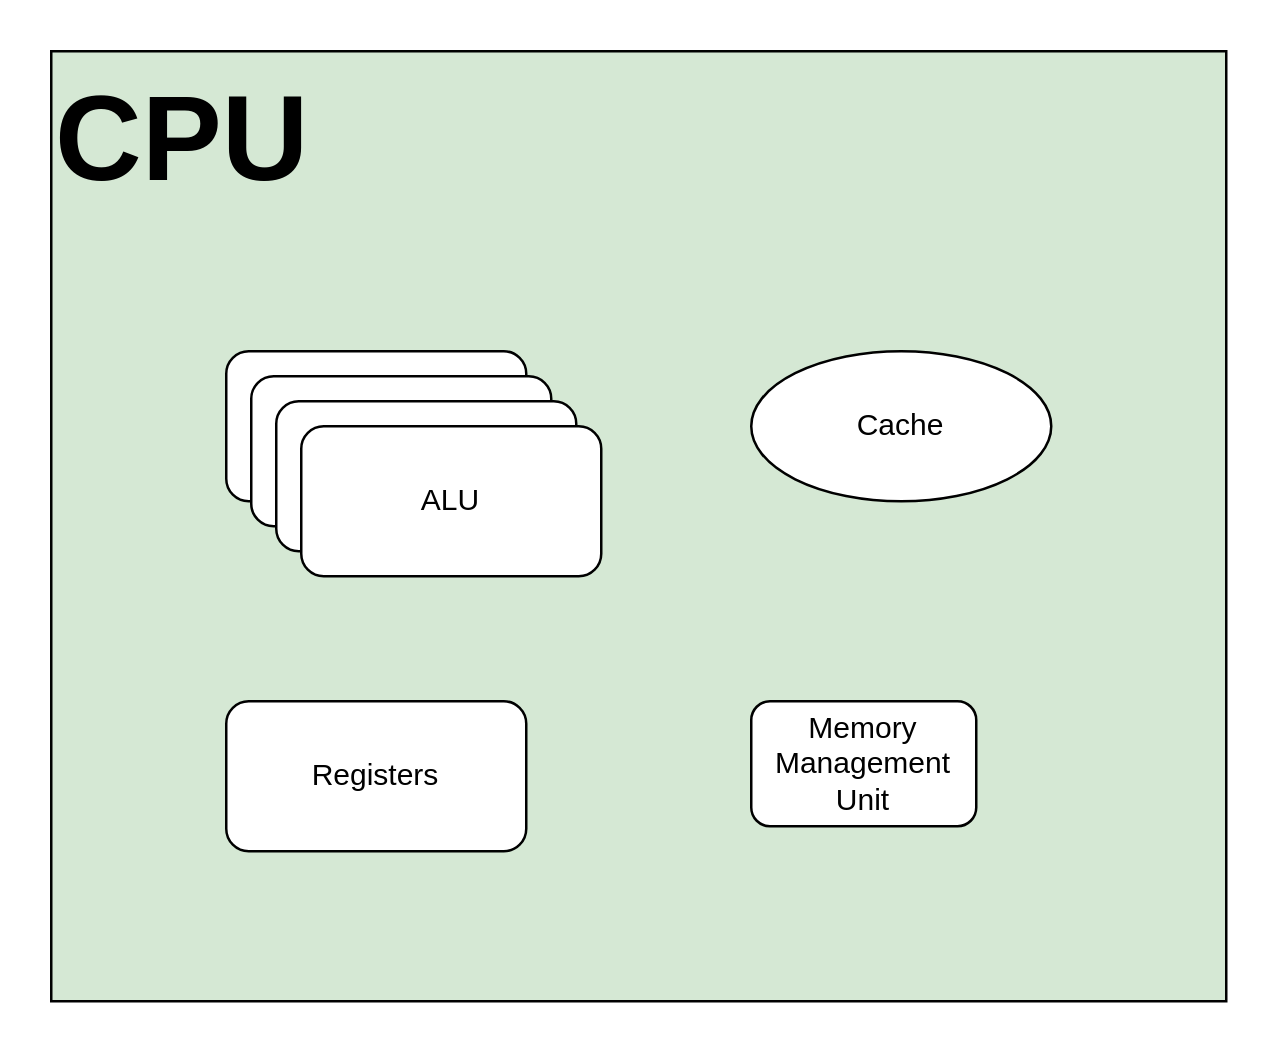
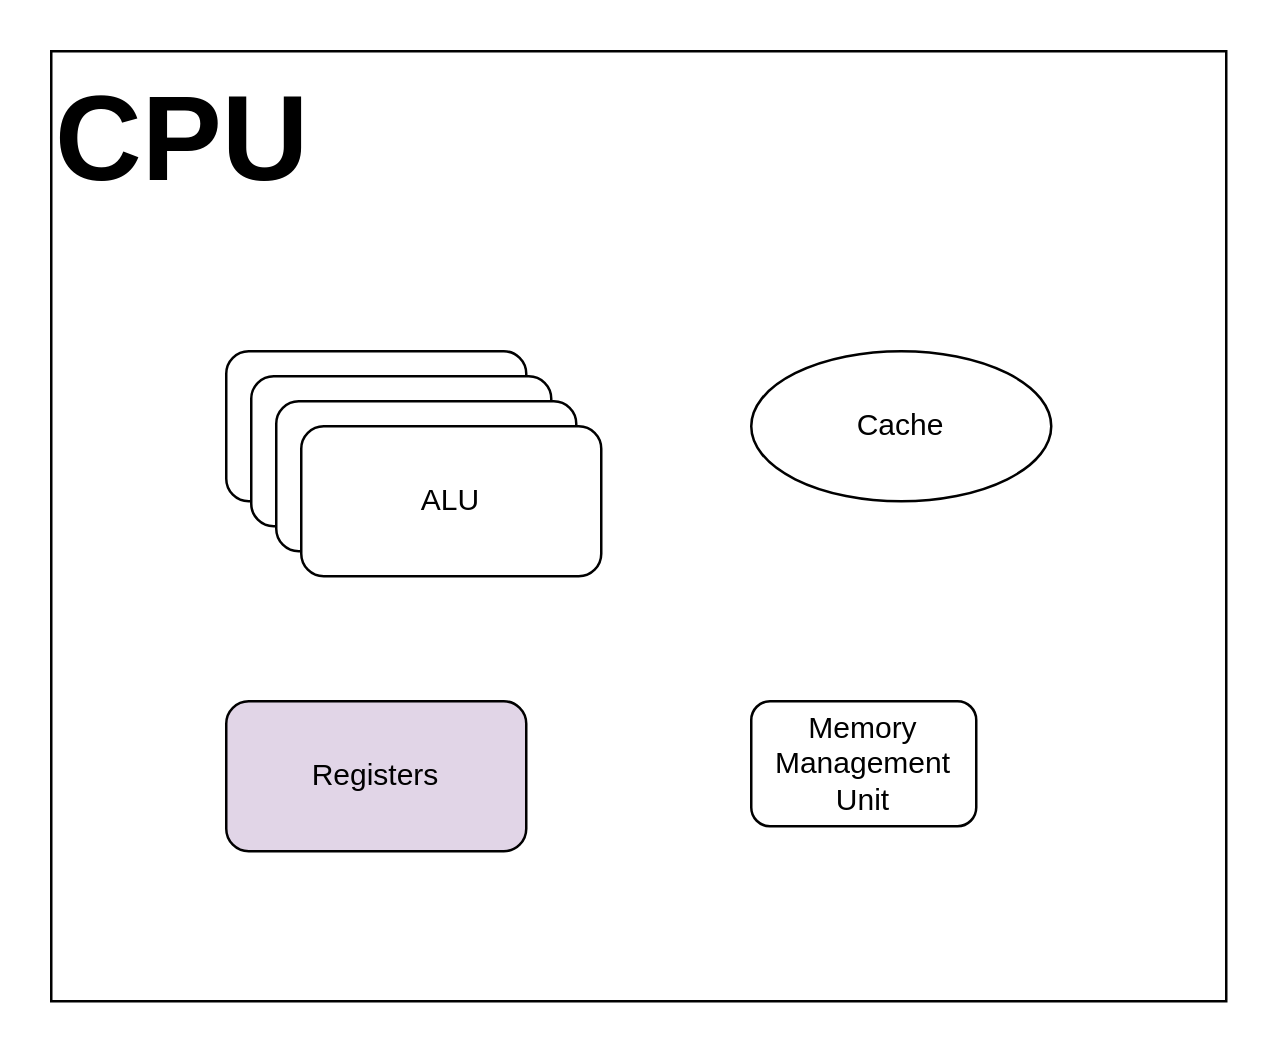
  <mxCell id="0" />
  <mxCell id="1" parent="0" />
- <mxCell id="2" value="CPU" style="rounded=0;whiteSpace=wrap;html=1;fontSize=48;fontStyle=1;align=left;verticalAlign=top;fillColor=#d5e8d4;" vertex="1" parent="1"><mxGeometry x="20" y="20" width="470" height="380" as="geometry" /></mxCell>
+ <mxCell id="2" value="CPU" style="rounded=0;whiteSpace=wrap;html=1;fontSize=48;fontStyle=1;align=left;verticalAlign=top;" vertex="1" parent="1"><mxGeometry x="20" y="20" width="470" height="380" as="geometry" /></mxCell>
  <mxCell id="3" value="ALU" style="rounded=1;whiteSpace=wrap;html=1;" vertex="1" parent="1"><mxGeometry x="90" y="140" width="120" height="60" as="geometry" /></mxCell>
  <mxCell id="4" value="Cache" style="ellipse;whiteSpace=wrap;html=1;" vertex="1" parent="1"><mxGeometry x="300" y="140" width="120" height="60" as="geometry" /></mxCell>
- <mxCell id="5" value="Registers" style="rounded=1;whiteSpace=wrap;html=1;" vertex="1" parent="1"><mxGeometry x="90" y="280" width="120" height="60" as="geometry" /></mxCell>
+ <mxCell id="5" value="Registers" style="rounded=1;whiteSpace=wrap;html=1;fillColor=#e1d5e7;" vertex="1" parent="1"><mxGeometry x="90" y="280" width="120" height="60" as="geometry" /></mxCell>
  <mxCell id="6" value="Memory&lt;br&gt;Management&lt;br&gt;Unit" style="rounded=1;whiteSpace=wrap;html=1;" vertex="1" parent="1"><mxGeometry x="300" y="280" width="90" height="50" as="geometry" /></mxCell>
  <mxCell id="7" value="ALU" style="rounded=1;whiteSpace=wrap;html=1;" vertex="1" parent="1"><mxGeometry x="100" y="150" width="120" height="60" as="geometry" /></mxCell>
  <mxCell id="8" value="ALU" style="rounded=1;whiteSpace=wrap;html=1;" vertex="1" parent="1"><mxGeometry x="110" y="160" width="120" height="60" as="geometry" /></mxCell>
  <mxCell id="9" value="ALU" style="rounded=1;whiteSpace=wrap;html=1;" vertex="1" parent="1"><mxGeometry x="120" y="170" width="120" height="60" as="geometry" /></mxCell>
